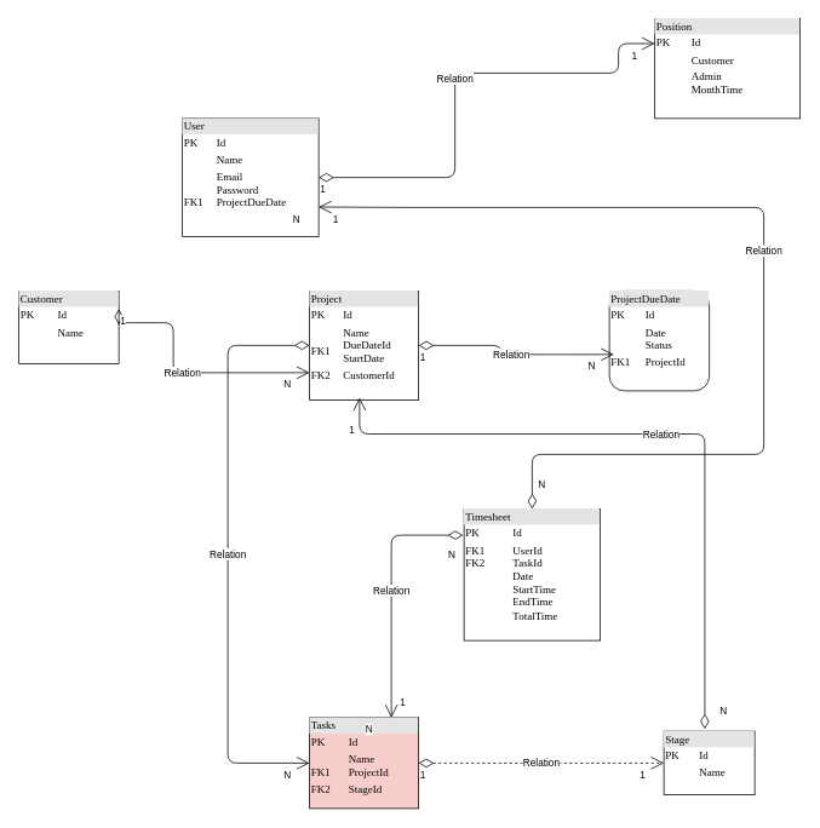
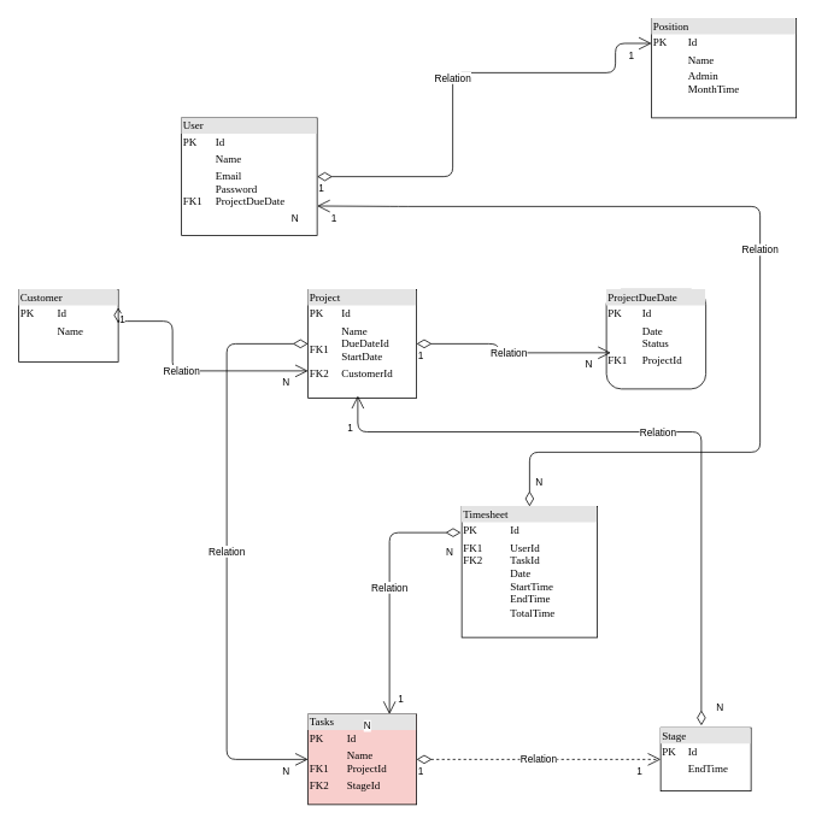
  <mxCell id="0" />
  <mxCell id="1" parent="0" />
  <mxCell id="2" value="&lt;div style=&quot;box-sizing: border-box ; width: 100% ; background: #e4e4e4 ; padding: 2px&quot;&gt;User&lt;/div&gt;&lt;table style=&quot;width: 100% ; font-size: 1em&quot; cellpadding=&quot;2&quot; cellspacing=&quot;0&quot;&gt;&lt;tbody&gt;&lt;tr&gt;&lt;td&gt;PK&lt;/td&gt;&lt;td&gt;Id&lt;/td&gt;&lt;/tr&gt;&lt;tr&gt;&lt;td&gt;&lt;br&gt;&lt;/td&gt;&lt;td&gt;Name&lt;/td&gt;&lt;/tr&gt;&lt;tr&gt;&lt;td&gt;&lt;br&gt;&lt;br&gt;FK1&lt;/td&gt;&lt;td&gt;Email&lt;br&gt;Password&lt;br&gt;ProjectDueDate&lt;/td&gt;&lt;/tr&gt;&lt;/tbody&gt;&lt;/table&gt;" style="verticalAlign=top;align=left;overflow=fill;html=1;rounded=0;shadow=0;comic=0;labelBackgroundColor=none;strokeWidth=1;fontFamily=Verdana;fontSize=12" parent="1" vertex="1"><mxGeometry x="200" y="130" width="150" height="130" as="geometry" /></mxCell>
- <mxCell id="3" value="&lt;div style=&quot;box-sizing: border-box ; width: 100% ; background: #e4e4e4 ; padding: 2px&quot;&gt;Position&lt;/div&gt;&lt;table style=&quot;width: 100% ; font-size: 1em&quot; cellpadding=&quot;2&quot; cellspacing=&quot;0&quot;&gt;&lt;tbody&gt;&lt;tr&gt;&lt;td&gt;PK&lt;/td&gt;&lt;td&gt;Id&lt;/td&gt;&lt;/tr&gt;&lt;tr&gt;&lt;td&gt;&lt;br&gt;&lt;/td&gt;&lt;td&gt;Customer&lt;/td&gt;&lt;/tr&gt;&lt;tr&gt;&lt;td&gt;&lt;/td&gt;&lt;td&gt;Admin&lt;br&gt;MonthTime&lt;/td&gt;&lt;/tr&gt;&lt;/tbody&gt;&lt;/table&gt;" style="verticalAlign=top;align=left;overflow=fill;html=1;rounded=0;shadow=0;comic=0;labelBackgroundColor=none;strokeWidth=1;fontFamily=Verdana;fontSize=12" vertex="1" parent="1"><mxGeometry x="720" y="20" width="160" height="110" as="geometry" /></mxCell>
+ <mxCell id="3" value="&lt;div style=&quot;box-sizing: border-box ; width: 100% ; background: #e4e4e4 ; padding: 2px&quot;&gt;Position&lt;/div&gt;&lt;table style=&quot;width: 100% ; font-size: 1em&quot; cellpadding=&quot;2&quot; cellspacing=&quot;0&quot;&gt;&lt;tbody&gt;&lt;tr&gt;&lt;td&gt;PK&lt;/td&gt;&lt;td&gt;Id&lt;/td&gt;&lt;/tr&gt;&lt;tr&gt;&lt;td&gt;&lt;br&gt;&lt;/td&gt;&lt;td&gt;Name&lt;/td&gt;&lt;/tr&gt;&lt;tr&gt;&lt;td&gt;&lt;/td&gt;&lt;td&gt;Admin&lt;br&gt;MonthTime&lt;/td&gt;&lt;/tr&gt;&lt;/tbody&gt;&lt;/table&gt;" style="verticalAlign=top;align=left;overflow=fill;html=1;rounded=0;shadow=0;comic=0;labelBackgroundColor=none;strokeWidth=1;fontFamily=Verdana;fontSize=12" vertex="1" parent="1"><mxGeometry x="720" y="20" width="160" height="110" as="geometry" /></mxCell>
  <mxCell id="4" value="&lt;div style=&quot;box-sizing: border-box ; width: 100% ; background: #e4e4e4 ; padding: 2px&quot;&gt;Customer&lt;/div&gt;&lt;table style=&quot;width: 100% ; font-size: 1em&quot; cellpadding=&quot;2&quot; cellspacing=&quot;0&quot;&gt;&lt;tbody&gt;&lt;tr&gt;&lt;td&gt;PK&lt;/td&gt;&lt;td&gt;Id&lt;/td&gt;&lt;/tr&gt;&lt;tr&gt;&lt;td&gt;&lt;br&gt;&lt;/td&gt;&lt;td&gt;Name&lt;br&gt;&lt;br&gt;&lt;/td&gt;&lt;/tr&gt;&lt;tr&gt;&lt;td&gt;&lt;/td&gt;&lt;td&gt;&lt;br&gt;&lt;/td&gt;&lt;/tr&gt;&lt;/tbody&gt;&lt;/table&gt;" style="verticalAlign=top;align=left;overflow=fill;html=1;rounded=0;shadow=0;comic=0;labelBackgroundColor=none;strokeWidth=1;fontFamily=Verdana;fontSize=12" vertex="1" parent="1"><mxGeometry x="20" y="320" width="110" height="80" as="geometry" /></mxCell>
  <mxCell id="5" value="&lt;div style=&quot;box-sizing: border-box ; width: 100% ; background: #e4e4e4 ; padding: 2px&quot;&gt;Project&lt;/div&gt;&lt;table style=&quot;width: 100% ; font-size: 1em&quot; cellpadding=&quot;2&quot; cellspacing=&quot;0&quot;&gt;&lt;tbody&gt;&lt;tr&gt;&lt;td&gt;PK&lt;/td&gt;&lt;td&gt;Id&lt;/td&gt;&lt;/tr&gt;&lt;tr&gt;&lt;td&gt;&lt;br&gt;FK1&lt;/td&gt;&lt;td&gt;Name&lt;br&gt;DueDateId&lt;br&gt;StartDate&lt;/td&gt;&lt;/tr&gt;&lt;tr&gt;&lt;td&gt;FK2&lt;/td&gt;&lt;td&gt;CustomerId&lt;/td&gt;&lt;/tr&gt;&lt;/tbody&gt;&lt;/table&gt;" style="verticalAlign=top;align=left;overflow=fill;html=1;rounded=0;shadow=0;comic=0;labelBackgroundColor=none;strokeWidth=1;fontFamily=Verdana;fontSize=12" vertex="1" parent="1"><mxGeometry x="340" y="320" width="120" height="120" as="geometry" /></mxCell>
  <mxCell id="6" value="&lt;div style=&quot;box-sizing: border-box ; width: 100% ; background: #e4e4e4 ; padding: 2px&quot;&gt;ProjectDueDate&lt;/div&gt;&lt;table style=&quot;width: 100% ; font-size: 1em&quot; cellpadding=&quot;2&quot; cellspacing=&quot;0&quot;&gt;&lt;tbody&gt;&lt;tr&gt;&lt;td&gt;PK&lt;/td&gt;&lt;td&gt;Id&lt;/td&gt;&lt;/tr&gt;&lt;tr&gt;&lt;td&gt;&lt;br&gt;&lt;/td&gt;&lt;td&gt;Date&lt;br&gt;Status&lt;/td&gt;&lt;/tr&gt;&lt;tr&gt;&lt;td&gt;FK1&lt;/td&gt;&lt;td&gt;ProjectId&lt;/td&gt;&lt;/tr&gt;&lt;/tbody&gt;&lt;/table&gt;" style="verticalAlign=top;align=left;overflow=fill;html=1;shadow=0;comic=0;labelBackgroundColor=none;strokeWidth=1;fontFamily=Verdana;fontSize=12;rounded=1;" vertex="1" parent="1"><mxGeometry x="670" y="320" width="110" height="110" as="geometry" /></mxCell>
  <mxCell id="7" value="&lt;div style=&quot;box-sizing: border-box ; width: 100% ; background: #e4e4e4 ; padding: 2px&quot;&gt;Tasks&lt;/div&gt;&lt;table style=&quot;width: 100% ; font-size: 1em&quot; cellpadding=&quot;2&quot; cellspacing=&quot;0&quot;&gt;&lt;tbody&gt;&lt;tr&gt;&lt;td&gt;PK&lt;/td&gt;&lt;td&gt;Id&lt;/td&gt;&lt;/tr&gt;&lt;tr&gt;&lt;td&gt;&lt;br&gt;FK1&lt;/td&gt;&lt;td&gt;Name&lt;br&gt;ProjectId&lt;/td&gt;&lt;/tr&gt;&lt;tr&gt;&lt;td&gt;FK2&lt;/td&gt;&lt;td&gt;StageId&lt;/td&gt;&lt;/tr&gt;&lt;/tbody&gt;&lt;/table&gt;" style="verticalAlign=top;align=left;overflow=fill;html=1;rounded=0;shadow=0;comic=0;labelBackgroundColor=none;strokeWidth=1;fontFamily=Verdana;fontSize=12;fillColor=#f8cecc;" vertex="1" parent="1"><mxGeometry x="340" y="790" width="120" height="100" as="geometry" /></mxCell>
- <mxCell id="8" value="&lt;div style=&quot;box-sizing: border-box ; width: 100% ; background: #e4e4e4 ; padding: 2px&quot;&gt;Stage&lt;/div&gt;&lt;table style=&quot;width: 100% ; font-size: 1em&quot; cellpadding=&quot;2&quot; cellspacing=&quot;0&quot;&gt;&lt;tbody&gt;&lt;tr&gt;&lt;td&gt;PK&lt;/td&gt;&lt;td&gt;Id&lt;/td&gt;&lt;/tr&gt;&lt;tr&gt;&lt;td&gt;&lt;br&gt;&lt;br&gt;&lt;/td&gt;&lt;td&gt;Name&lt;br&gt;&lt;br&gt;&lt;/td&gt;&lt;/tr&gt;&lt;/tbody&gt;&lt;/table&gt;" style="verticalAlign=top;align=left;overflow=fill;html=1;rounded=0;shadow=0;comic=0;labelBackgroundColor=none;strokeWidth=1;fontFamily=Verdana;fontSize=12" vertex="1" parent="1"><mxGeometry x="730" y="805" width="100" height="70" as="geometry" /></mxCell>
+ <mxCell id="8" value="&lt;div style=&quot;box-sizing: border-box ; width: 100% ; background: #e4e4e4 ; padding: 2px&quot;&gt;Stage&lt;/div&gt;&lt;table style=&quot;width: 100% ; font-size: 1em&quot; cellpadding=&quot;2&quot; cellspacing=&quot;0&quot;&gt;&lt;tbody&gt;&lt;tr&gt;&lt;td&gt;PK&lt;/td&gt;&lt;td&gt;Id&lt;/td&gt;&lt;/tr&gt;&lt;tr&gt;&lt;td&gt;&lt;br&gt;&lt;br&gt;&lt;/td&gt;&lt;td&gt;EndTime&lt;br&gt;&lt;br&gt;&lt;/td&gt;&lt;/tr&gt;&lt;/tbody&gt;&lt;/table&gt;" style="verticalAlign=top;align=left;overflow=fill;html=1;rounded=0;shadow=0;comic=0;labelBackgroundColor=none;strokeWidth=1;fontFamily=Verdana;fontSize=12" vertex="1" parent="1"><mxGeometry x="730" y="805" width="100" height="70" as="geometry" /></mxCell>
  <mxCell id="9" value="Relation" style="endArrow=open;html=1;endSize=12;startArrow=diamondThin;startSize=14;startFill=0;edgeStyle=orthogonalEdgeStyle;exitX=1;exitY=0.5;exitDx=0;exitDy=0;entryX=0;entryY=0.25;entryDx=0;entryDy=0;" edge="1" parent="1" source="2" target="3"><mxGeometry relative="1" as="geometry"><mxPoint x="440" y="240" as="sourcePoint" /><mxPoint x="600" y="240" as="targetPoint" /><Array as="points"><mxPoint x="500" y="195" /><mxPoint x="500" y="80" /><mxPoint x="680" y="80" /></Array></mxGeometry></mxCell>
  <mxCell id="10" value="1" style="edgeLabel;resizable=0;html=1;align=left;verticalAlign=top;" connectable="0" vertex="1" parent="9"><mxGeometry x="-1" relative="1" as="geometry" /></mxCell>
  <mxCell id="11" value="1" style="edgeLabel;resizable=0;html=1;align=right;verticalAlign=top;" connectable="0" vertex="1" parent="9"><mxGeometry x="1" relative="1" as="geometry"><mxPoint x="-20" as="offset" /></mxGeometry></mxCell>
  <mxCell id="12" value="Relation" style="endArrow=open;html=1;endSize=12;startArrow=diamondThin;startSize=14;startFill=0;edgeStyle=orthogonalEdgeStyle;exitX=1;exitY=0.5;exitDx=0;exitDy=0;entryX=0;entryY=0.5;entryDx=0;entryDy=0;dashed=1;" edge="1" parent="1" source="7" target="8"><mxGeometry relative="1" as="geometry"><mxPoint x="480" y="825" as="sourcePoint" /><mxPoint x="720" y="760" as="targetPoint" /><Array as="points"><mxPoint x="730" y="840" /></Array></mxGeometry></mxCell>
  <mxCell id="13" value="1" style="edgeLabel;resizable=0;html=1;align=left;verticalAlign=top;" connectable="0" vertex="1" parent="12"><mxGeometry x="-1" relative="1" as="geometry" /></mxCell>
  <mxCell id="14" value="1" style="edgeLabel;resizable=0;html=1;align=right;verticalAlign=top;" connectable="0" vertex="1" parent="12"><mxGeometry x="1" relative="1" as="geometry"><mxPoint x="-20" as="offset" /></mxGeometry></mxCell>
  <mxCell id="15" value="Relation" style="endArrow=open;html=1;endSize=12;startArrow=diamondThin;startSize=14;startFill=0;edgeStyle=orthogonalEdgeStyle;exitX=0;exitY=0.5;exitDx=0;exitDy=0;entryX=0;entryY=0.5;entryDx=0;entryDy=0;" edge="1" parent="1" source="5" target="7"><mxGeometry relative="1" as="geometry"><mxPoint x="90" y="690" as="sourcePoint" /><mxPoint x="365" y="690" as="targetPoint" /><Array as="points"><mxPoint x="250" y="380" /><mxPoint x="250" y="840" /></Array></mxGeometry></mxCell>
  <mxCell id="16" value="N" style="edgeLabel;resizable=0;html=1;align=right;verticalAlign=top;" connectable="0" vertex="1" parent="15"><mxGeometry x="1" relative="1" as="geometry"><mxPoint x="-20" as="offset" /></mxGeometry></mxCell>
  <mxCell id="17" value="Relation" style="endArrow=open;html=1;endSize=12;startArrow=diamondThin;startSize=14;startFill=0;edgeStyle=orthogonalEdgeStyle;exitX=1;exitY=0.25;exitDx=0;exitDy=0;entryX=0;entryY=0.75;entryDx=0;entryDy=0;" edge="1" parent="1" source="4" target="5"><mxGeometry relative="1" as="geometry"><mxPoint x="180" y="450" as="sourcePoint" /><mxPoint x="170" y="660" as="targetPoint" /><Array as="points"><mxPoint x="190" y="355" /><mxPoint x="190" y="410" /></Array></mxGeometry></mxCell>
  <mxCell id="18" value="1" style="edgeLabel;resizable=0;html=1;align=left;verticalAlign=top;" connectable="0" vertex="1" parent="17"><mxGeometry x="-1" relative="1" as="geometry" /></mxCell>
  <mxCell id="19" value="N" style="edgeLabel;resizable=0;html=1;align=right;verticalAlign=top;" connectable="0" vertex="1" parent="17"><mxGeometry x="1" relative="1" as="geometry"><mxPoint x="-20" as="offset" /></mxGeometry></mxCell>
  <mxCell id="20" value="Relation" style="endArrow=open;html=1;endSize=12;startArrow=diamondThin;startSize=14;startFill=0;edgeStyle=orthogonalEdgeStyle;exitX=1;exitY=0.5;exitDx=0;exitDy=0;entryX=0.045;entryY=0.636;entryDx=0;entryDy=0;entryPerimeter=0;" edge="1" parent="1" source="5" target="6"><mxGeometry relative="1" as="geometry"><mxPoint x="500" y="430" as="sourcePoint" /><mxPoint x="700" y="485" as="targetPoint" /><Array as="points"><mxPoint x="550" y="380" /><mxPoint x="550" y="390" /></Array></mxGeometry></mxCell>
  <mxCell id="21" value="1" style="edgeLabel;resizable=0;html=1;align=left;verticalAlign=top;" connectable="0" vertex="1" parent="20"><mxGeometry x="-1" relative="1" as="geometry" /></mxCell>
  <mxCell id="22" value="N" style="edgeLabel;resizable=0;html=1;align=right;verticalAlign=top;" connectable="0" vertex="1" parent="20"><mxGeometry x="1" relative="1" as="geometry"><mxPoint x="-20" as="offset" /></mxGeometry></mxCell>
  <mxCell id="23" value="&lt;div style=&quot;box-sizing: border-box ; width: 100% ; background: #e4e4e4 ; padding: 2px&quot;&gt;Timesheet&lt;/div&gt;&lt;table style=&quot;width: 100% ; font-size: 1em&quot; cellpadding=&quot;2&quot; cellspacing=&quot;0&quot;&gt;&lt;tbody&gt;&lt;tr&gt;&lt;td&gt;PK&lt;/td&gt;&lt;td&gt;Id&lt;/td&gt;&lt;/tr&gt;&lt;tr&gt;&lt;td&gt;FK1&lt;br&gt;FK2&amp;nbsp;&lt;br&gt;&lt;br&gt;&lt;br&gt;&lt;br&gt;&lt;br&gt;&lt;/td&gt;&lt;td&gt;UserId&lt;br&gt;TaskId&lt;br&gt;Date&lt;br&gt;StartTime&lt;br&gt;EndTime&lt;br&gt;TotalTime&lt;/td&gt;&lt;/tr&gt;&lt;/tbody&gt;&lt;/table&gt;" style="verticalAlign=top;align=left;overflow=fill;html=1;rounded=0;shadow=0;comic=0;labelBackgroundColor=none;strokeWidth=1;fontFamily=Verdana;fontSize=12" vertex="1" parent="1"><mxGeometry x="510" y="560" width="150" height="145" as="geometry" /></mxCell>
  <mxCell id="24" value="Relation" style="endArrow=open;html=1;endSize=12;startArrow=diamondThin;startSize=14;startFill=0;edgeStyle=orthogonalEdgeStyle;exitX=-0.007;exitY=0.2;exitDx=0;exitDy=0;entryX=0.75;entryY=0;entryDx=0;entryDy=0;exitPerimeter=0;" edge="1" parent="1" source="23" target="7"><mxGeometry relative="1" as="geometry"><mxPoint x="445" y="480" as="sourcePoint" /><mxPoint x="445" y="940" as="targetPoint" /><Array as="points"><mxPoint x="430" y="589" /></Array></mxGeometry></mxCell>
  <mxCell id="25" value="N" style="edgeLabel;resizable=0;html=1;align=right;verticalAlign=top;" connectable="0" vertex="1" parent="24"><mxGeometry x="1" relative="1" as="geometry"><mxPoint x="-20" as="offset" /></mxGeometry></mxCell>
  <mxCell id="26" value="N" style="edgeLabel;resizable=0;html=1;align=left;verticalAlign=top;" connectable="0" vertex="1" parent="1"><mxGeometry x="490" y="600" as="geometry"><mxPoint x="1" y="-3" as="offset" /></mxGeometry></mxCell>
  <mxCell id="27" value="1" style="edgeLabel;resizable=0;html=1;align=left;verticalAlign=top;" connectable="0" vertex="1" parent="1"><mxGeometry x="500" y="620" as="geometry"><mxPoint x="-62" y="140" as="offset" /></mxGeometry></mxCell>
  <mxCell id="28" value="Relation" style="endArrow=open;html=1;endSize=12;startArrow=diamondThin;startSize=14;startFill=0;edgeStyle=orthogonalEdgeStyle;exitX=0.5;exitY=0;exitDx=0;exitDy=0;entryX=1;entryY=0.75;entryDx=0;entryDy=0;" edge="1" parent="1" source="23" target="2"><mxGeometry relative="1" as="geometry"><mxPoint x="518.95" y="599" as="sourcePoint" /><mxPoint x="440" y="800" as="targetPoint" /><Array as="points"><mxPoint x="585" y="500" /><mxPoint x="840" y="500" /><mxPoint x="840" y="228" /><mxPoint x="440" y="228" /></Array></mxGeometry></mxCell>
  <mxCell id="29" value="N" style="edgeLabel;resizable=0;html=1;align=right;verticalAlign=top;" connectable="0" vertex="1" parent="28"><mxGeometry x="1" relative="1" as="geometry"><mxPoint x="-20" as="offset" /></mxGeometry></mxCell>
  <mxCell id="30" value="N" style="edgeLabel;resizable=0;html=1;align=left;verticalAlign=top;" connectable="0" vertex="1" parent="1"><mxGeometry x="590" y="520" as="geometry" /></mxCell>
  <mxCell id="31" value="1" style="edgeLabel;resizable=0;html=1;align=left;verticalAlign=top;" connectable="0" vertex="1" parent="1"><mxGeometry x="600" y="510" as="geometry"><mxPoint x="-236" y="-282" as="offset" /></mxGeometry></mxCell>
  <mxCell id="32" value="Relation" style="endArrow=open;html=1;endSize=12;startArrow=diamondThin;startSize=14;startFill=0;edgeStyle=orthogonalEdgeStyle;exitX=0.5;exitY=0;exitDx=0;exitDy=0;entryX=0.5;entryY=1;entryDx=0;entryDy=0;" edge="1" parent="1"><mxGeometry relative="1" as="geometry"><mxPoint x="775" y="802.5" as="sourcePoint" /><mxPoint x="395" y="437.5" as="targetPoint" /><Array as="points"><mxPoint x="775" y="477.5" /><mxPoint x="395" y="477.5" /></Array></mxGeometry></mxCell>
  <mxCell id="33" value="N" style="edgeLabel;resizable=0;html=1;align=right;verticalAlign=top;" connectable="0" vertex="1" parent="32"><mxGeometry x="1" relative="1" as="geometry"><mxPoint x="405" y="332.5" as="offset" /></mxGeometry></mxCell>
  <mxCell id="34" value="1" style="edgeLabel;resizable=0;html=1;align=right;verticalAlign=top;" connectable="0" vertex="1" parent="1"><mxGeometry x="390" y="460" as="geometry" /></mxCell>
